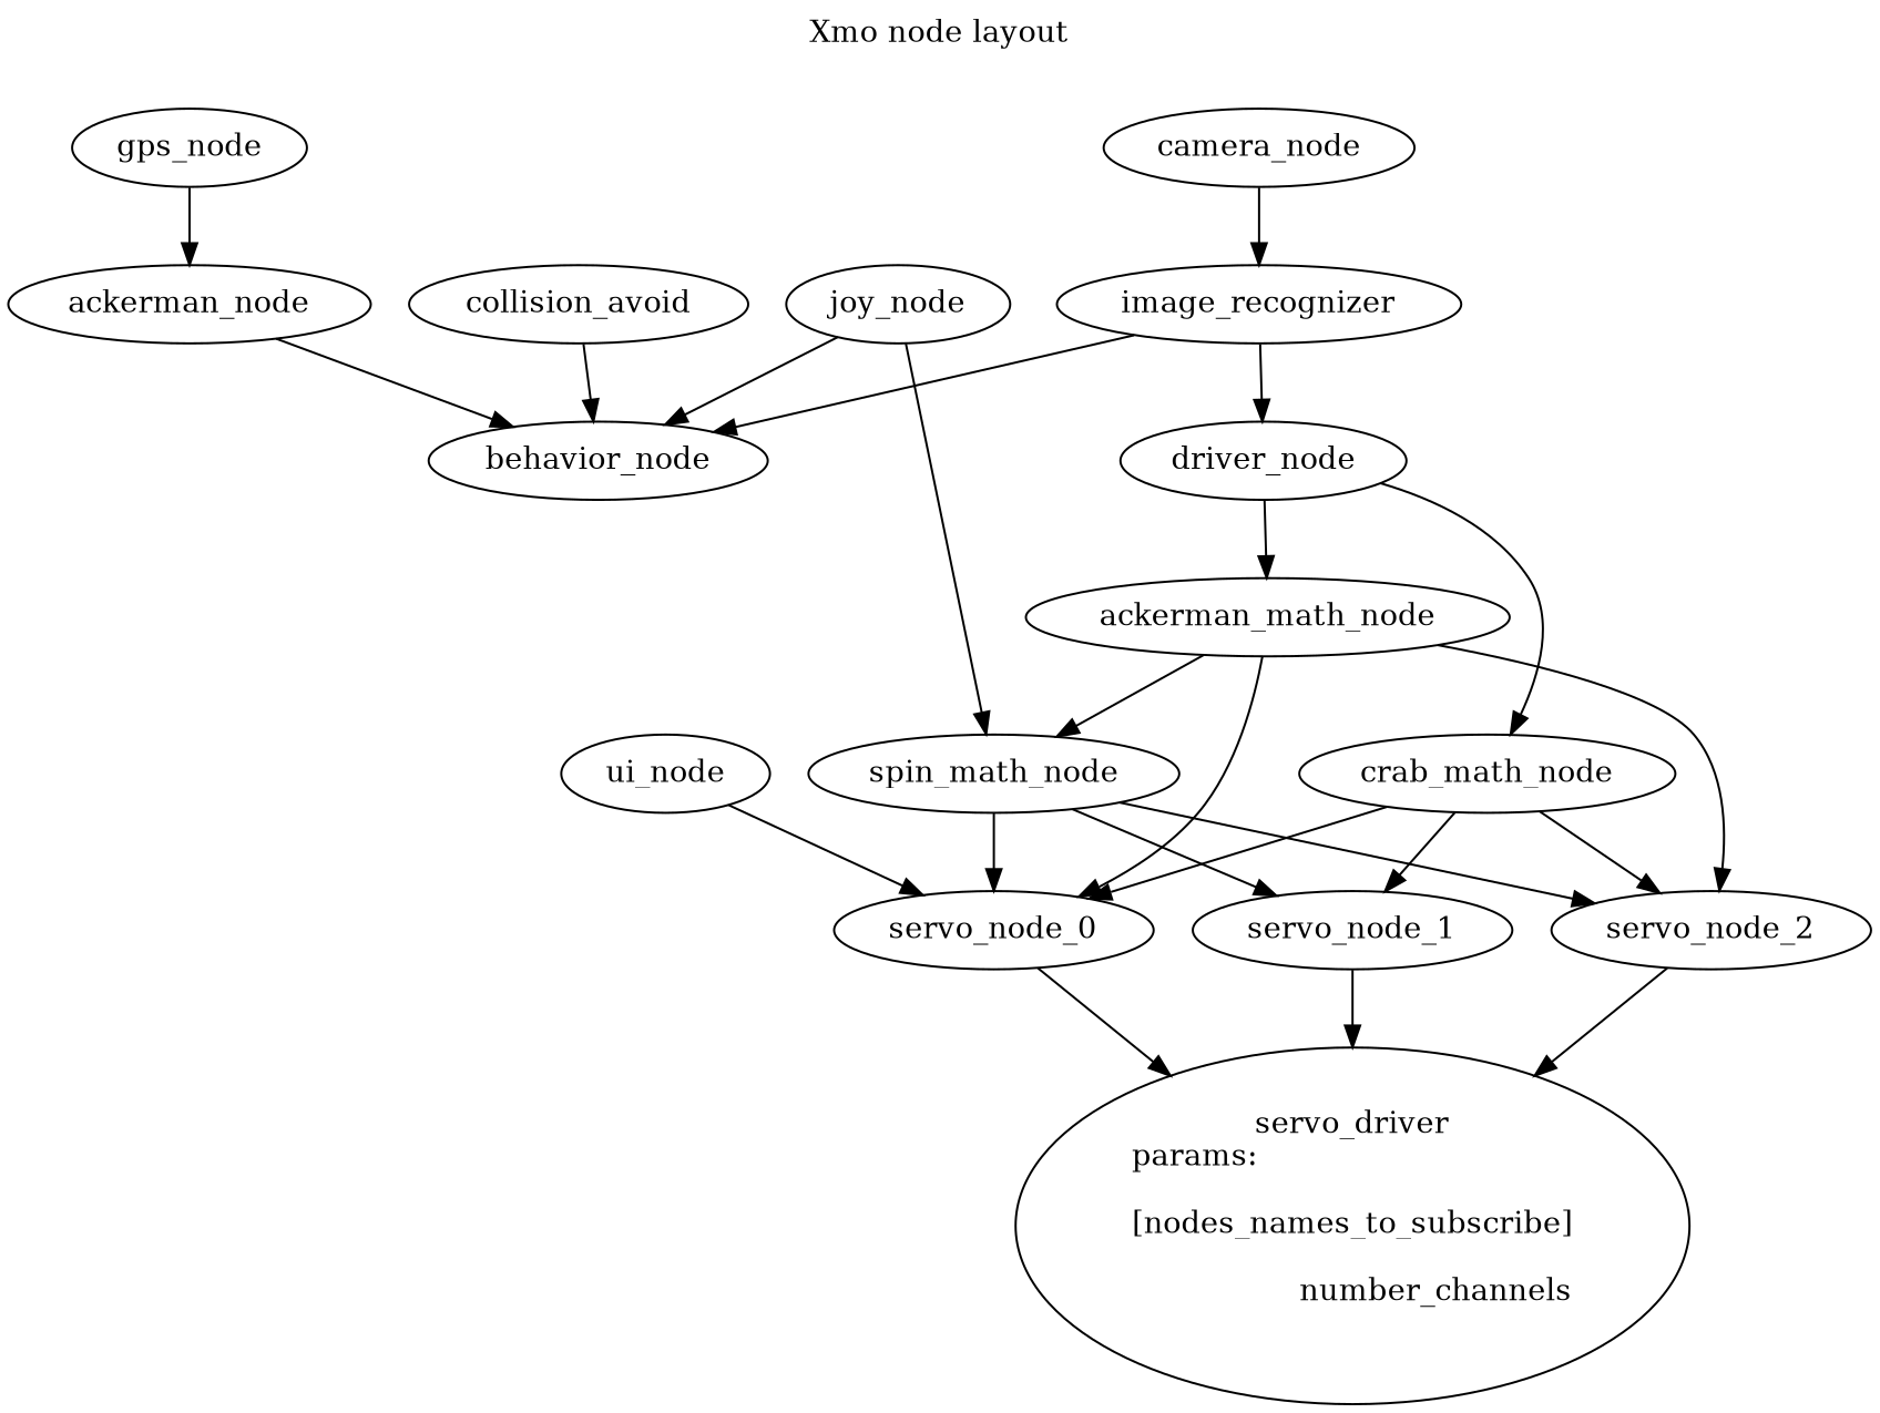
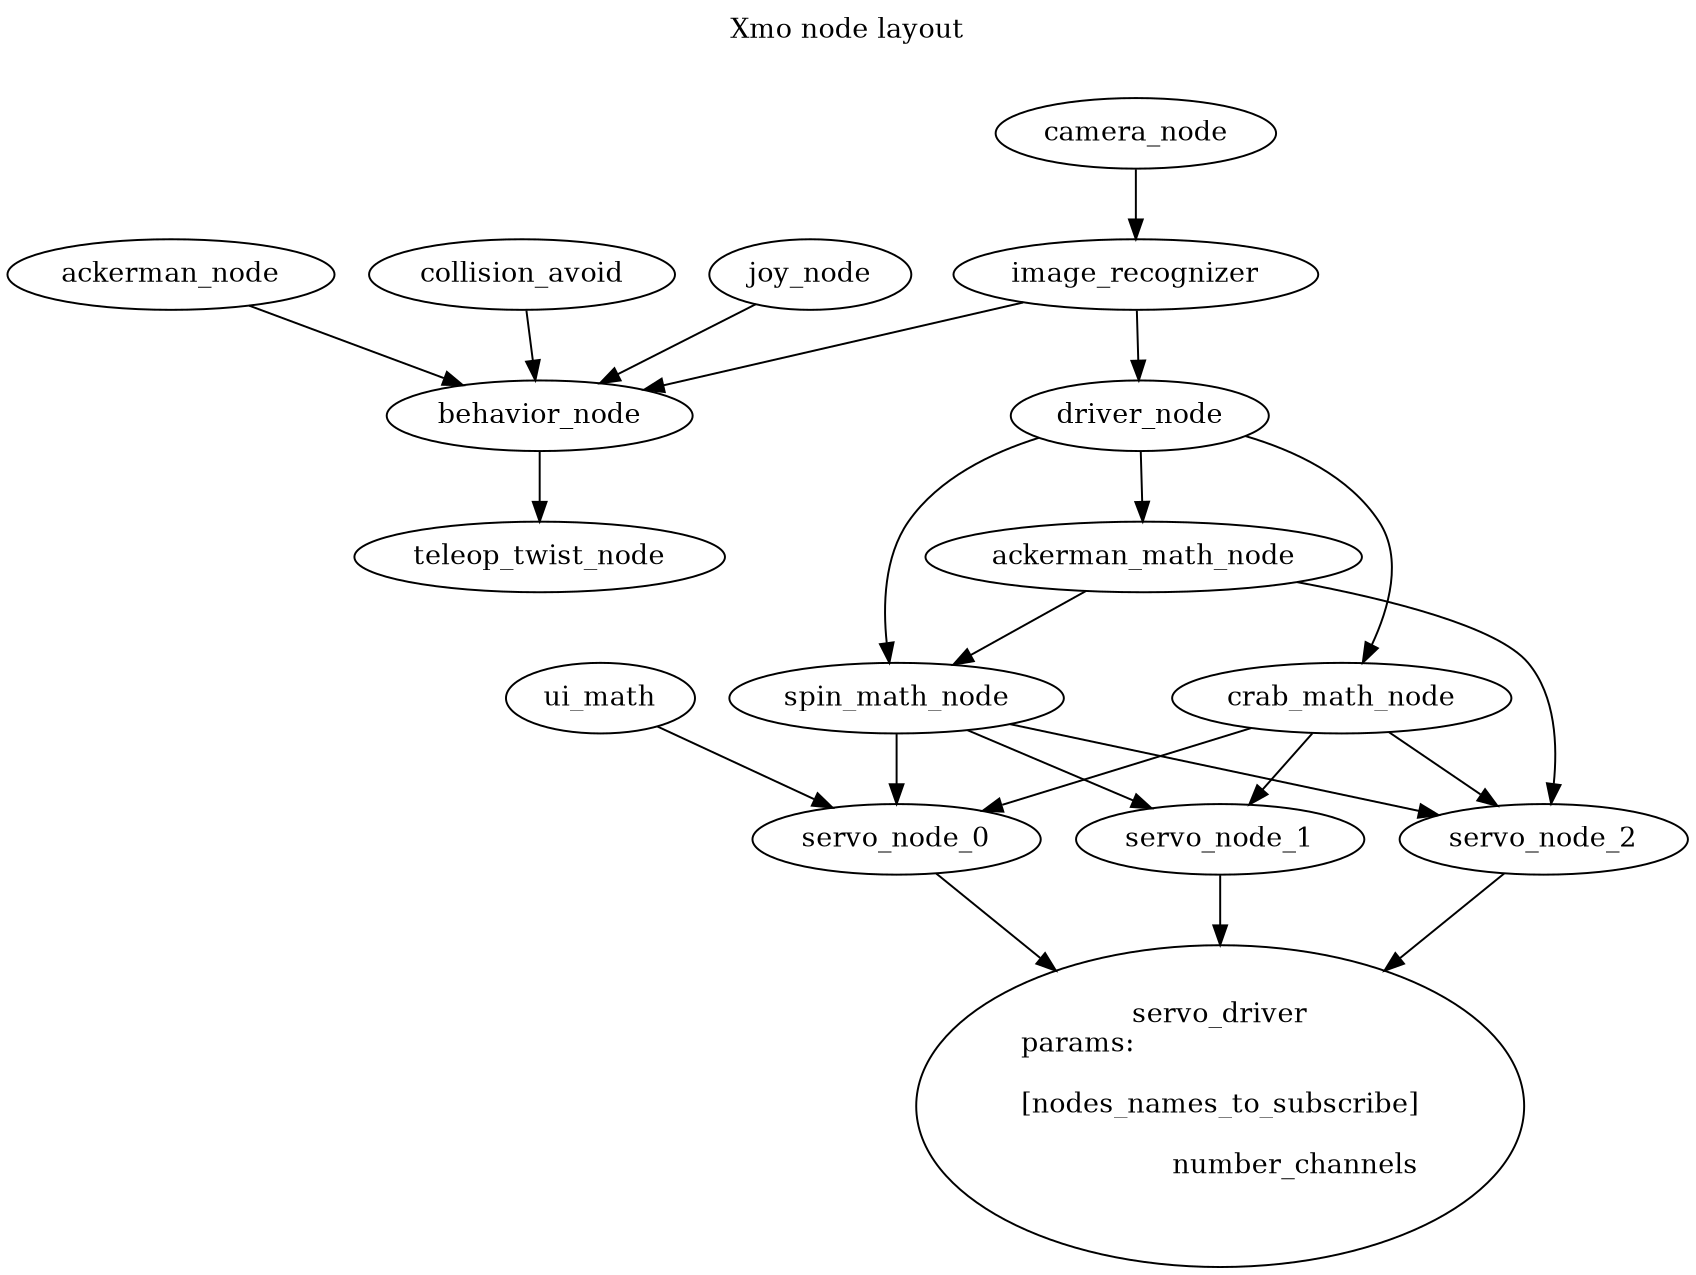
  digraph {
    label="Xmo node layout"
    labelloc=t
    n1 [label=ackerman_node]
-   gps_node
    behavior_node
+   teleop_twist_node
    collision_avoid
    camera_node
    image_recognizer
    driver_node
    joy_node
    ackerman_math_node
    spin_math_node
    crab_math_node
    servo_node_0
    servo_node_2
    servo_node_1
    n16 [label="servo_driver\nparams:\l\n[nodes_names_to_subscribe]\r\nnumber_channels\r\n"]
-   ui_node
+   ui_node [label=ui_math]
    n1 -> behavior_node
-   gps_node -> n1
+   behavior_node -> teleop_twist_node
    collision_avoid -> behavior_node
    camera_node -> image_recognizer
    image_recognizer -> behavior_node
    image_recognizer -> driver_node
    driver_node -> ackerman_math_node
-   joy_node -> spin_math_node
+   driver_node -> spin_math_node
    driver_node -> crab_math_node
    joy_node -> behavior_node
    ackerman_math_node -> spin_math_node
-   ackerman_math_node -> servo_node_0
    ackerman_math_node -> servo_node_2
    spin_math_node -> servo_node_0
    spin_math_node -> servo_node_2
    spin_math_node -> servo_node_1
    crab_math_node -> servo_node_0
    crab_math_node -> servo_node_2
    crab_math_node -> servo_node_1
    servo_node_0 -> n16
    servo_node_2 -> n16
    servo_node_1 -> n16
    ui_node -> servo_node_0
  }
